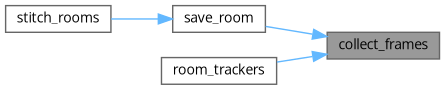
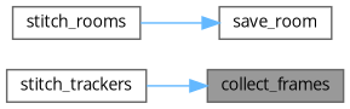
  digraph {
    fontname="Open Sans"
    rankdir=RL
    node [color=grey40 fillcolor=white fontname="Open Sans" fontsize=10 shape=box style=filled]
    edge [color=steelblue1 dir=back fontname="Open Sans" fontsize=10 labelfontname=Helvetica labelfontsize=10 style=solid]
    n1 [color=gray40 fillcolor=grey60 fontcolor=black height=0.2 label=collect_frames width=0.4]
    n2 [height=0.2 label=save_room width=0.4]
-   n3 [height=0.2 label=room_trackers width=0.4]
+   n3 [height=0.2 label=stitch_trackers width=0.4]
    n4 [height=0.2 label=stitch_rooms width=0.4]
-   n1 -> n2
    n1 -> n3
    n2 -> n4
  }
